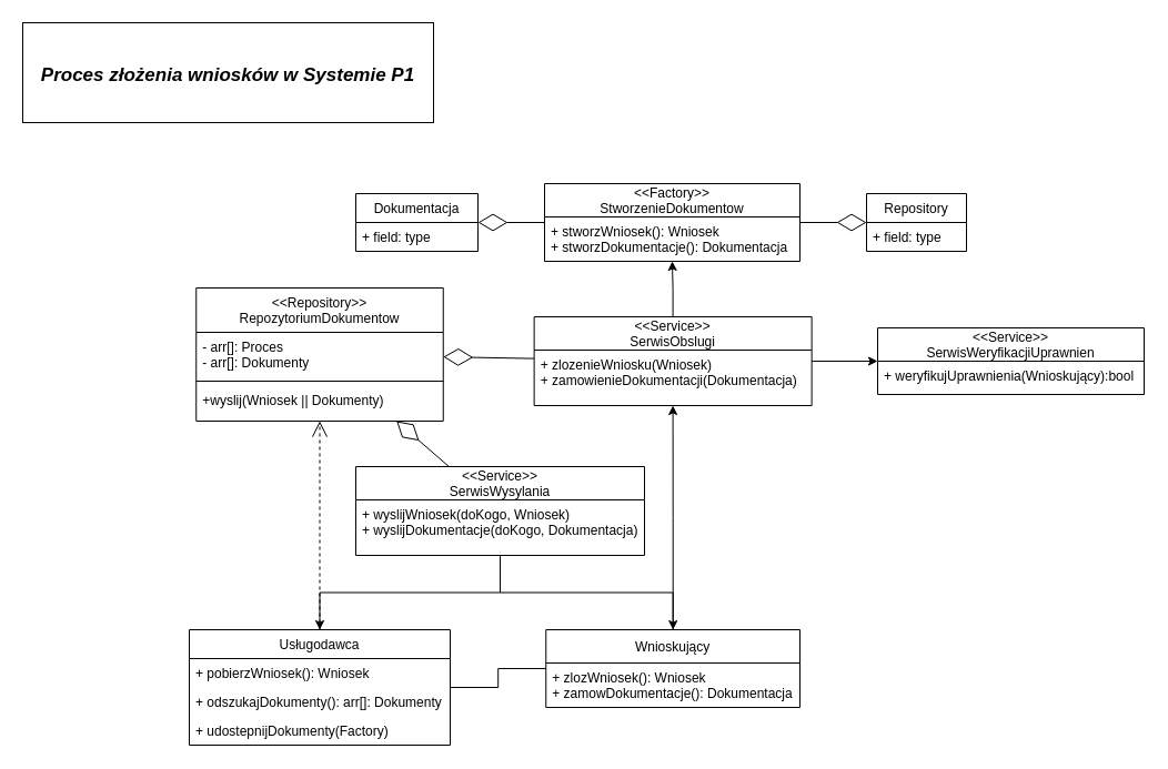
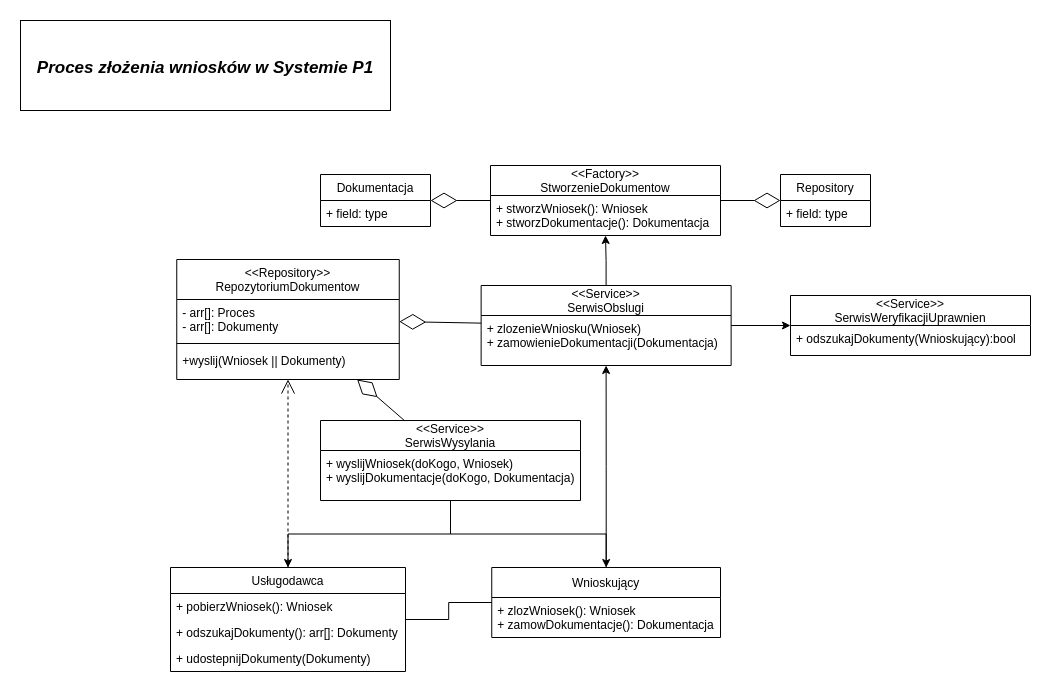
  <mxCell id="0" />
  <mxCell id="1" parent="0" />
  <mxCell id="2" value="&lt;font style=&quot;font-size: 17px;&quot;&gt;Proces złożenia wniosków w Systemie P1&lt;/font&gt;" style="rounded=0;whiteSpace=wrap;html=1;fontSize=21;fontStyle=3" parent="1" vertex="1"><mxGeometry x="20" y="20" width="370" height="90" as="geometry" /></mxCell>
  <mxCell id="3" value="&lt;&lt;Repository&gt;&gt;&#10;RepozytoriumDokumentow" style="swimlane;fontStyle=0;childLayout=stackLayout;horizontal=1;startSize=40;fillColor=none;horizontalStack=0;resizeParent=1;resizeParentMax=0;resizeLast=0;collapsible=1;marginBottom=0;fontSize=12;" parent="1" vertex="1"><mxGeometry x="176.25" y="259" width="222.5" height="120" as="geometry" /></mxCell>
  <mxCell id="4" value="- arr[]: Proces&#10;- arr[]: Dokumenty" style="text;strokeColor=none;fillColor=none;align=left;verticalAlign=top;spacingLeft=4;spacingRight=4;overflow=hidden;rotatable=0;points=[[0,0.5],[1,0.5]];portConstraint=eastwest;fontSize=12;" parent="3" vertex="1"><mxGeometry y="40" width="222.5" height="40" as="geometry" /></mxCell>
  <mxCell id="5" value="" style="line;strokeWidth=1;fillColor=none;align=left;verticalAlign=middle;spacingTop=-1;spacingLeft=3;spacingRight=3;rotatable=0;labelPosition=right;points=[];portConstraint=eastwest;strokeColor=inherit;fontSize=12;" parent="3" vertex="1"><mxGeometry y="80" width="222.5" height="8" as="geometry" /></mxCell>
  <mxCell id="6" value="+wyslij(Wniosek || Dokumenty)" style="text;strokeColor=none;fillColor=none;align=left;verticalAlign=top;spacingLeft=4;spacingRight=4;overflow=hidden;rotatable=0;points=[[0,0.5],[1,0.5]];portConstraint=eastwest;fontSize=12;" parent="3" vertex="1"><mxGeometry y="88" width="222.5" height="32" as="geometry" /></mxCell>
  <mxCell id="7" value="Repository" style="swimlane;fontStyle=0;childLayout=stackLayout;horizontal=1;startSize=26;fillColor=none;horizontalStack=0;resizeParent=1;resizeParentMax=0;resizeLast=0;collapsible=1;marginBottom=0;fontSize=12;" parent="1" vertex="1"><mxGeometry x="780" y="174" width="90" height="52" as="geometry" /></mxCell>
  <mxCell id="8" value="+ field: type" style="text;strokeColor=none;fillColor=none;align=left;verticalAlign=top;spacingLeft=4;spacingRight=4;overflow=hidden;rotatable=0;points=[[0,0.5],[1,0.5]];portConstraint=eastwest;fontSize=12;" parent="7" vertex="1"><mxGeometry y="26" width="90" height="26" as="geometry" /></mxCell>
  <mxCell id="9" style="edgeStyle=orthogonalEdgeStyle;rounded=0;orthogonalLoop=1;jettySize=auto;html=1;fontSize=12;endArrow=none;" parent="1" source="10" target="15" edge="1"><mxGeometry relative="1" as="geometry" /></mxCell>
  <mxCell id="10" value="Usługodawca" style="swimlane;fontStyle=0;childLayout=stackLayout;horizontal=1;startSize=26;fillColor=none;horizontalStack=0;resizeParent=1;resizeParentMax=0;resizeLast=0;collapsible=1;marginBottom=0;fontSize=12;" parent="1" vertex="1"><mxGeometry x="170" y="567" width="235" height="104" as="geometry"><mxRectangle x="40" y="620" width="110" height="30" as="alternateBounds" /></mxGeometry></mxCell>
  <mxCell id="11" value="+ pobierzWniosek(): Wniosek" style="text;strokeColor=none;fillColor=none;align=left;verticalAlign=top;spacingLeft=4;spacingRight=4;overflow=hidden;rotatable=0;points=[[0,0.5],[1,0.5]];portConstraint=eastwest;fontSize=12;" parent="10" vertex="1"><mxGeometry y="26" width="235" height="26" as="geometry" /></mxCell>
  <mxCell id="12" value="+ odszukajDokumenty(): arr[]: Dokumenty" style="text;strokeColor=none;fillColor=none;align=left;verticalAlign=top;spacingLeft=4;spacingRight=4;overflow=hidden;rotatable=0;points=[[0,0.5],[1,0.5]];portConstraint=eastwest;fontSize=12;" parent="10" vertex="1"><mxGeometry y="52" width="235" height="26" as="geometry" /></mxCell>
- <mxCell id="13" value="+ udostepnijDokumenty(Factory)" style="text;strokeColor=none;fillColor=none;align=left;verticalAlign=top;spacingLeft=4;spacingRight=4;overflow=hidden;rotatable=0;points=[[0,0.5],[1,0.5]];portConstraint=eastwest;fontSize=12;" parent="10" vertex="1"><mxGeometry y="78" width="235" height="26" as="geometry" /></mxCell>
+ <mxCell id="13" value="+ udostepnijDokumenty(Dokumenty)" style="text;strokeColor=none;fillColor=none;align=left;verticalAlign=top;spacingLeft=4;spacingRight=4;overflow=hidden;rotatable=0;points=[[0,0.5],[1,0.5]];portConstraint=eastwest;fontSize=12;" parent="10" vertex="1"><mxGeometry y="78" width="235" height="26" as="geometry" /></mxCell>
  <mxCell id="14" style="edgeStyle=orthogonalEdgeStyle;rounded=0;orthogonalLoop=1;jettySize=auto;html=1;fontSize=12;" parent="1" source="15" target="19" edge="1"><mxGeometry relative="1" as="geometry" /></mxCell>
  <mxCell id="15" value="Wnioskujący" style="swimlane;fontStyle=0;childLayout=stackLayout;horizontal=1;startSize=30;fillColor=none;horizontalStack=0;resizeParent=1;resizeParentMax=0;resizeLast=0;collapsible=1;marginBottom=0;fontSize=12;" parent="1" vertex="1"><mxGeometry x="491.26" y="567" width="228.75" height="70" as="geometry" /></mxCell>
  <mxCell id="16" value="+ zlozWniosek(): Wniosek&#10;+ zamowDokumentacje(): Dokumentacja" style="text;strokeColor=none;fillColor=none;align=left;verticalAlign=top;spacingLeft=4;spacingRight=4;overflow=hidden;rotatable=0;points=[[0,0.5],[1,0.5]];portConstraint=eastwest;fontSize=12;" parent="15" vertex="1"><mxGeometry y="30" width="228.75" height="40" as="geometry" /></mxCell>
  <mxCell id="17" style="edgeStyle=orthogonalEdgeStyle;rounded=0;orthogonalLoop=1;jettySize=auto;html=1;fontSize=12;" parent="1" source="19" target="24" edge="1"><mxGeometry relative="1" as="geometry" /></mxCell>
  <mxCell id="18" style="edgeStyle=orthogonalEdgeStyle;rounded=0;orthogonalLoop=1;jettySize=auto;html=1;fontSize=17;" edge="1" parent="1" source="19" target="26"><mxGeometry relative="1" as="geometry" /></mxCell>
  <mxCell id="19" value="&lt;&lt;Service&gt;&gt;&#10;SerwisObslugi" style="swimlane;fontStyle=0;childLayout=stackLayout;horizontal=1;startSize=30;fillColor=none;horizontalStack=0;resizeParent=1;resizeParentMax=0;resizeLast=0;collapsible=1;marginBottom=0;fontSize=12;" parent="1" vertex="1"><mxGeometry x="480.63" y="285" width="250" height="80" as="geometry"><mxRectangle x="470" y="262" width="170" height="40" as="alternateBounds" /></mxGeometry></mxCell>
  <mxCell id="20" value="+ zlozenieWniosku(Wniosek)&#10;+ zamowienieDokumentacji(Dokumentacja)" style="text;strokeColor=none;fillColor=none;align=left;verticalAlign=top;spacingLeft=4;spacingRight=4;overflow=hidden;rotatable=0;points=[[0,0.5],[1,0.5]];portConstraint=eastwest;fontSize=12;" parent="19" vertex="1"><mxGeometry y="30" width="250" height="50" as="geometry" /></mxCell>
  <mxCell id="21" value="" style="endArrow=open;endSize=12;dashed=1;html=1;rounded=0;fontSize=12;" parent="1" source="10" target="3" edge="1"><mxGeometry width="160" relative="1" as="geometry"><mxPoint x="300" y="367" as="sourcePoint" /><mxPoint x="460" y="367" as="targetPoint" /></mxGeometry></mxCell>
  <mxCell id="22" value="" style="endArrow=diamondThin;endFill=0;endSize=24;html=1;rounded=0;fontSize=12;" parent="1" source="19" target="3" edge="1"><mxGeometry width="160" relative="1" as="geometry"><mxPoint x="480" y="367" as="sourcePoint" /><mxPoint x="640" y="367" as="targetPoint" /></mxGeometry></mxCell>
  <mxCell id="23" value="" style="endArrow=diamondThin;endFill=0;endSize=24;html=1;rounded=0;fontSize=12;" parent="1" source="24" target="7" edge="1"><mxGeometry width="160" relative="1" as="geometry"><mxPoint x="560" y="367" as="sourcePoint" /><mxPoint x="720" y="367" as="targetPoint" /></mxGeometry></mxCell>
  <mxCell id="24" value="&lt;&lt;Factory&gt;&gt;&#10;StworzenieDokumentow" style="swimlane;fontStyle=0;childLayout=stackLayout;horizontal=1;startSize=30;fillColor=none;horizontalStack=0;resizeParent=1;resizeParentMax=0;resizeLast=0;collapsible=1;marginBottom=0;fontSize=12;" parent="1" vertex="1"><mxGeometry x="490" y="165" width="230" height="70" as="geometry" /></mxCell>
  <mxCell id="25" value="+ stworzWniosek(): Wniosek&#10;+ stworzDokumentacje(): Dokumentacja" style="text;strokeColor=none;fillColor=none;align=left;verticalAlign=top;spacingLeft=4;spacingRight=4;overflow=hidden;rotatable=0;points=[[0,0.5],[1,0.5]];portConstraint=eastwest;fontSize=12;" parent="24" vertex="1"><mxGeometry y="30" width="230" height="40" as="geometry" /></mxCell>
  <mxCell id="26" value="&lt;&lt;Service&gt;&gt;&#10;SerwisWeryfikacjiUprawnien" style="swimlane;fontStyle=0;childLayout=stackLayout;horizontal=1;startSize=30;fillColor=none;horizontalStack=0;resizeParent=1;resizeParentMax=0;resizeLast=0;collapsible=1;marginBottom=0;fontSize=12;" vertex="1" parent="1"><mxGeometry x="790" y="295" width="240" height="60" as="geometry"><mxRectangle x="470" y="262" width="170" height="40" as="alternateBounds" /></mxGeometry></mxCell>
- <mxCell id="27" value="+ weryfikujUprawnienia(Wnioskujący):bool" style="text;strokeColor=none;fillColor=none;align=left;verticalAlign=top;spacingLeft=4;spacingRight=4;overflow=hidden;rotatable=0;points=[[0,0.5],[1,0.5]];portConstraint=eastwest;fontSize=12;" vertex="1" parent="26"><mxGeometry y="30" width="240" height="30" as="geometry" /></mxCell>
+ <mxCell id="27" value="+ odszukajDokumenty(Wnioskujący):bool" style="text;strokeColor=none;fillColor=none;align=left;verticalAlign=top;spacingLeft=4;spacingRight=4;overflow=hidden;rotatable=0;points=[[0,0.5],[1,0.5]];portConstraint=eastwest;fontSize=12;" vertex="1" parent="26"><mxGeometry y="30" width="240" height="30" as="geometry" /></mxCell>
  <mxCell id="28" value="Dokumentacja" style="swimlane;fontStyle=0;childLayout=stackLayout;horizontal=1;startSize=26;fillColor=none;horizontalStack=0;resizeParent=1;resizeParentMax=0;resizeLast=0;collapsible=1;marginBottom=0;fontSize=12;" vertex="1" parent="1"><mxGeometry x="320" y="174" width="110" height="52" as="geometry" /></mxCell>
  <mxCell id="29" value="+ field: type" style="text;strokeColor=none;fillColor=none;align=left;verticalAlign=top;spacingLeft=4;spacingRight=4;overflow=hidden;rotatable=0;points=[[0,0.5],[1,0.5]];portConstraint=eastwest;fontSize=12;" vertex="1" parent="28"><mxGeometry y="26" width="110" height="26" as="geometry" /></mxCell>
  <mxCell id="30" value="" style="endArrow=diamondThin;endFill=0;endSize=24;html=1;rounded=0;fontSize=12;" edge="1" parent="1" source="24" target="28"><mxGeometry width="160" relative="1" as="geometry"><mxPoint x="700" y="208.895" as="sourcePoint" /><mxPoint x="750" y="209.421" as="targetPoint" /></mxGeometry></mxCell>
  <mxCell id="31" style="edgeStyle=orthogonalEdgeStyle;rounded=0;orthogonalLoop=1;jettySize=auto;html=1;fontSize=17;" edge="1" parent="1" source="33" target="10"><mxGeometry relative="1" as="geometry" /></mxCell>
  <mxCell id="32" style="edgeStyle=orthogonalEdgeStyle;rounded=0;orthogonalLoop=1;jettySize=auto;html=1;fontSize=17;" edge="1" parent="1" source="33" target="15"><mxGeometry relative="1" as="geometry" /></mxCell>
  <mxCell id="33" value="&lt;&lt;Service&gt;&gt;&#10;SerwisWysylania" style="swimlane;fontStyle=0;childLayout=stackLayout;horizontal=1;startSize=30;fillColor=none;horizontalStack=0;resizeParent=1;resizeParentMax=0;resizeLast=0;collapsible=1;marginBottom=0;fontSize=12;" vertex="1" parent="1"><mxGeometry x="320" y="420" width="260" height="80" as="geometry"><mxRectangle x="470" y="262" width="170" height="40" as="alternateBounds" /></mxGeometry></mxCell>
  <mxCell id="34" value="+ wyslijWniosek(doKogo, Wniosek)&#10;+ wyslijDokumentacje(doKogo, Dokumentacja)" style="text;strokeColor=none;fillColor=none;align=left;verticalAlign=top;spacingLeft=4;spacingRight=4;overflow=hidden;rotatable=0;points=[[0,0.5],[1,0.5]];portConstraint=eastwest;fontSize=12;" vertex="1" parent="33"><mxGeometry y="30" width="260" height="50" as="geometry" /></mxCell>
  <mxCell id="35" value="" style="endArrow=diamondThin;endFill=0;endSize=24;html=1;rounded=0;fontSize=12;" edge="1" parent="1" source="33" target="3"><mxGeometry width="160" relative="1" as="geometry"><mxPoint x="490.63" y="335" as="sourcePoint" /><mxPoint x="408.75" y="335" as="targetPoint" /></mxGeometry></mxCell>
